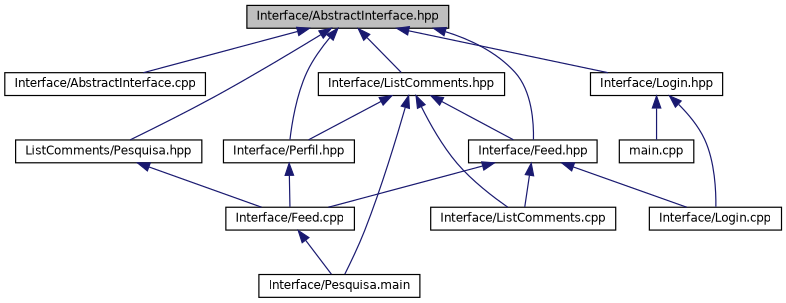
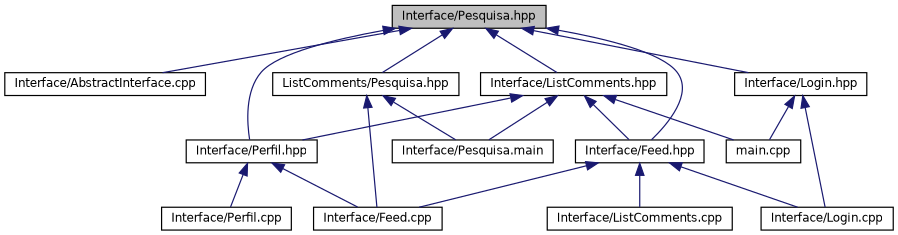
  digraph {
    node [color=black fillcolor=white fontname=Helvetica fontsize=10 shape=record style=filled]
    edge [color=midnightblue dir=back fontname=Helvetica fontsize=10 labelfontname=Helvetica labelfontsize=10 style=solid]
-   n1 [fillcolor=grey75 fontcolor=black height=0.2 label="Interface/AbstractInterface.hpp" width=0.4]
+   n1 [fillcolor=grey75 fontcolor=black height=0.2 label="Interface/Pesquisa.hpp" width=0.4]
    n2 [height=0.2 label="Interface/AbstractInterface.cpp" width=0.4]
    n3 [height=0.2 label="Interface/Feed.hpp" width=0.4]
    n4 [height=0.2 label="Interface/ListComments.hpp" width=0.4]
    n5 [height=0.2 label="Interface/Perfil.hpp" width=0.4]
    n6 [height=0.2 label="ListComments/Pesquisa.hpp" width=0.4]
    n7 [height=0.2 label="Interface/Login.hpp" width=0.4]
    n8 [height=0.2 label="Interface/Feed.cpp" width=0.4]
    n9 [height=0.2 label="Interface/ListComments.cpp" width=0.4]
    n10 [height=0.2 label="Interface/Login.cpp" width=0.4]
    n11 [height=0.2 label="Interface/Pesquisa.main" width=0.4]
+   n12 [height=0.2 label="Interface/Perfil.cpp" width=0.4]
    n13 [height=0.2 label="main.cpp" width=0.4]
    n1 -> n2
    n1 -> n3
    n1 -> n4
    n1 -> n5
    n1 -> n6
    n1 -> n7
    n3 -> n8
    n3 -> n9
    n3 -> n10
    n4 -> n3
    n4 -> n5
-   n4 -> n9
+   n4 -> n13
    n4 -> n11
    n5 -> n8
+   n5 -> n12
    n6 -> n8
-   n8 -> n11
+   n6 -> n11
    n7 -> n10
    n7 -> n13
  }
